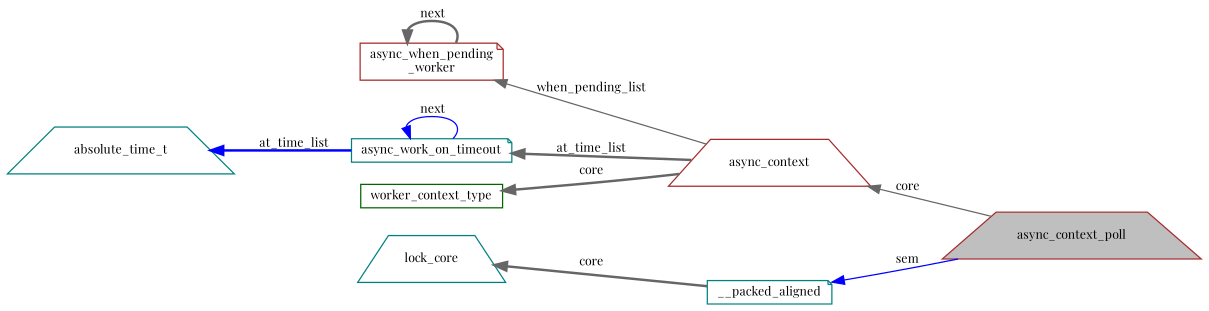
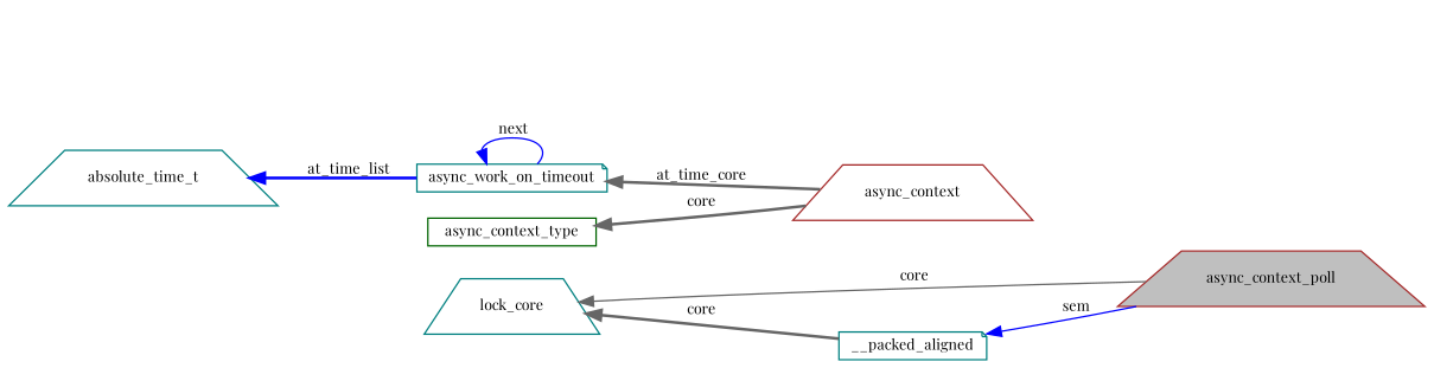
  digraph {
    fontname="Playfair Display"
    rankdir=LR
    node [color=teal fillcolor=white fontname="Playfair Display" fontsize=10 shape=trapezium style=filled]
    edge [color=gray40 dir=back fontname="Playfair Display" fontsize=10 labelfontname=Helvetica labelfontsize=10 style=bold]
    n1 [color=brown fillcolor=grey75 fontcolor=black height=0.2 label=async_context_poll width=0.4]
    n2 [color=brown height=0.2 label=async_context width=0.4]
-   n3 [color=brown height=0.2 label="async_when_pending\l_worker" shape=note width=0.4]
    n4 [height=0.2 label=async_work_on_timeout shape=note width=0.4]
    n5 [height=0.2 label=absolute_time_t width=0.4]
-   n6 [color=darkgreen height=0.2 label=worker_context_type shape=box width=0.4]
+   n6 [color=darkgreen height=0.2 label=async_context_type shape=box width=0.4]
    n7 [height=0.2 label=__packed_aligned shape=note width=0.4]
    n8 [height=0.2 label=lock_core width=0.4]
-   n2 -> n1 [label=" core" style=solid]
-   n3 -> n2 [label=" when_pending_list" style=solid]
-   n3 -> n3 [label=" next"]
-   n4 -> n2 [label=" at_time_list"]
+   n8 -> n1 [label=" core" style=solid]
+   n4 -> n2 [label=" at_time_core"]
    n4 -> n4 [color=blue label=" next" style=solid]
    n5 -> n4 [color=blue label=" at_time_list"]
    n6 -> n2 [label=" core"]
    n7 -> n1 [color=blue label=" sem" style=solid]
    n8 -> n7 [label=" core"]
  }
